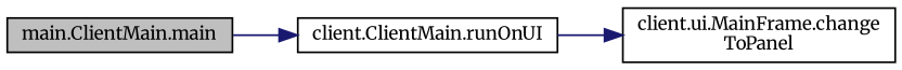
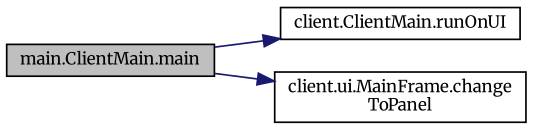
  digraph {
    fontname=Merriweather
    rankdir=LR
    node [color=black fillcolor=white fontname=Merriweather fontsize=10 shape=record style=filled]
    edge [color=midnightblue fontname=Merriweather fontsize=10 labelfontname=Helvetica labelfontsize=10 style=solid]
    n1 [fillcolor=grey75 fontcolor=black height=0.2 label="main.ClientMain.main" width=0.4]
    n2 [height=0.2 label="client.ClientMain.runOnUI" width=0.4]
    n3 [height=0.2 label="client.ui.MainFrame.change\lToPanel" width=0.4]
    n1 -> n2
-   n2 -> n3
+   n1 -> n3
  }
